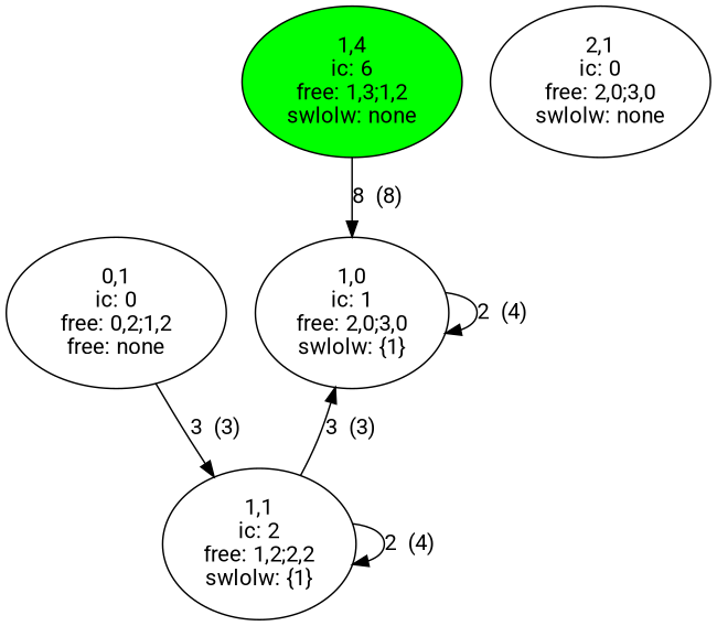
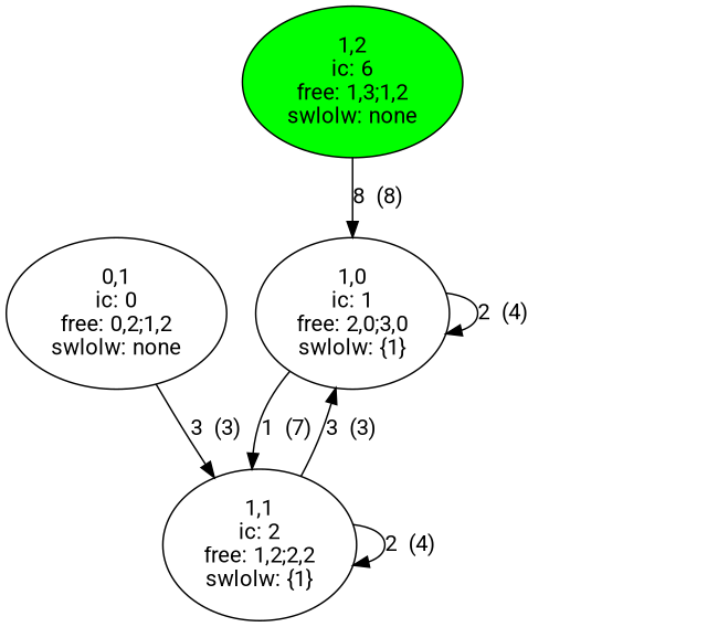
  digraph {
    compound=true
    fontname=Roboto
    node [fontname=Roboto]
    edge [fontname=Roboto]
    n1 [label="1,0\nic: 1\nfree: 2,0;3,0\nswlolw: {1}"]
    n2 [label="1,1\nic: 2\nfree: 1,2;2,2\nswlolw: {1}"]
-   n3 [label="0,1\nic: 0\nfree: 0,2;1,2\nfree: none"]
-   n4 [label="2,1\nic: 0\nfree: 2,0;3,0\nswlolw: none"]
-   n5 [fillcolor=green label="1,4\nic: 6\nfree: 1,3;1,2\nswlolw: none" style=filled]
+   n3 [label="0,1\nic: 0\nfree: 0,2;1,2\nswlolw: none"]
+   n5 [fillcolor=green label="1,2\nic: 6\nfree: 1,3;1,2\nswlolw: none" style=filled]
    n1 -> n1 [label="2  (4) "]
+   n1 -> n2 [label="1  (7) "]
    n2 -> n1 [label="3  (3) "]
    n2 -> n2 [label="2  (4) "]
    n3 -> n2 [label="3  (3) "]
    n5 -> n1 [label="8  (8) "]
  }
